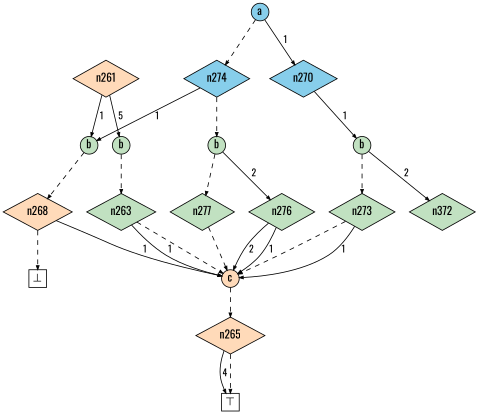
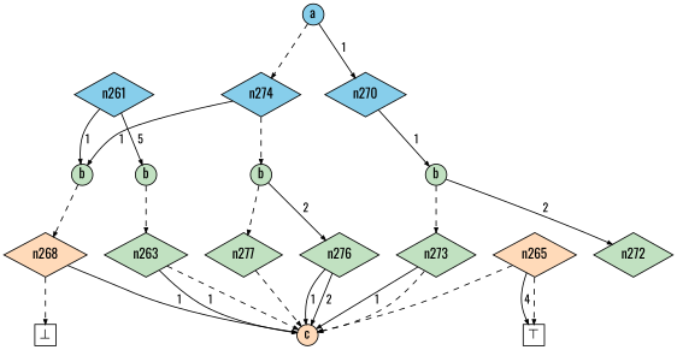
  digraph {
    fontname=Oswald
    node [fillcolor="#C1E1C1" fontname=Oswald shape=diamond style=filled]
    edge [arrowhead=normal arrowsize=0.5 color="#555" fontcolor=black fontname=Oswald fontsize=12 labelangle=-30]
    n265 [fillcolor=peachpuff height=0.15 width=0.15]
    n263 [height=0.15 width=0.15]
    n268 [fillcolor=peachpuff height=0.15 width=0.15]
-   n272 [height=0.15 width=0.15 label=n372]
+   n272 [height=0.15 width=0.15]
    n273 [height=0.15 width=0.15]
    n276 [height=0.15 width=0.15]
    n277 [height=0.15 width=0.15]
    n260 [fillcolor=skyblue fixedsize=true label=a shape=circle width=0.3]
-   n261 [fillcolor=peachpuff height=0.15 width=0.15]
+   n261 [fillcolor=skyblue height=0.15 width=0.15]
    n270 [fillcolor=skyblue height=0.15 width=0.15]
    n274 [fillcolor=skyblue height=0.15 width=0.15]
    n262 [fixedsize=true label=b shape=circle width=0.3]
    n267 [fixedsize=true label=b shape=circle width=0.3]
    n271 [fixedsize=true label=b shape=circle width=0.3]
    n275 [fixedsize=true label=b shape=circle width=0.3]
    n264 [fillcolor=peachpuff fixedsize=true label=c shape=circle width=0.3]
    n266 [fixedsize=true height=0.3 label="⊤" shape=box width=0.3 fillcolor="" style=""]
    n269 [fixedsize=true height=0.3 label="⊥" shape=box width=0.3 fillcolor="" style=""]
    subgraph sub_1 {
      rank=same
      n265
    }
    subgraph sub_2 {
      rank=same
      n263
      n268
      n272
      n273
      n276
      n277
    }
    subgraph sub_3 {
      rank=same
      n262
      n267
      n271
      n275
    }
    subgraph sub_4 {
      rank=same
      n261
      n270
      n274
    }
    subgraph sub_5 {
      rank=same
      n260
    }
    subgraph sub_6 {
      rank=same
      n264
    }
    n265 -> n266 [label=" 4 "]
    n265 -> n266 [style=dashed fontcolor="" fontsize="" labelangle=""]
    n263 -> n264 [label=" 1 "]
    n263 -> n264 [style=dashed fontcolor="" fontsize="" labelangle=""]
    n268 -> n264 [label=" 1 "]
    n268 -> n269 [style=dashed fontcolor="" fontsize="" labelangle=""]
    n273 -> n264 [label=" 1 "]
    n273 -> n264 [style=dashed fontcolor="" fontsize="" labelangle=""]
    n276 -> n264 [label=" 1 "]
    n276 -> n264 [label=" 2 "]
    n277 -> n264 [style=dashed fontcolor="" fontsize="" labelangle=""]
    n260 -> n270 [label=" 1 "]
    n260 -> n274 [style=dashed fontcolor="" fontsize="" labelangle=""]
    n261 -> n262 [label=" 5 "]
    n261 -> n267 [label=" 1 "]
    n270 -> n271 [label=" 1 "]
    n274 -> n267 [label=" 1 "]
    n274 -> n275 [style=dashed fontcolor="" fontsize="" labelangle=""]
    n262 -> n263 [style=dashed fontcolor="" fontsize="" labelangle=""]
    n267 -> n268 [style=dashed fontcolor="" fontsize="" labelangle=""]
    n271 -> n272 [label=" 2 "]
    n271 -> n273 [style=dashed fontcolor="" fontsize="" labelangle=""]
    n275 -> n276 [label=" 2 "]
    n275 -> n277 [style=dashed fontcolor="" fontsize="" labelangle=""]
-   n264 -> n265 [style=dashed fontcolor="" fontsize="" labelangle=""]
+   n265 -> n264 [style=dashed fontcolor="" fontsize="" labelangle=""]
  }
